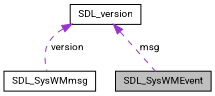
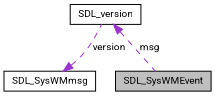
  digraph {
    fontname=Roboto
    node [color=black fillcolor=white fontname=Roboto fontsize=10 shape=record style=filled]
    edge [color=darkorchid3 dir=back fontname=Roboto fontsize=10 labelfontname=Helvetica labelfontsize=10 style=dashed]
    n1 [fillcolor=grey75 fontcolor=black height=0.2 label=SDL_SysWMEvent width=0.4]
    n2 [height=0.2 label=SDL_SysWMmsg width=0.4]
    n3 [height=0.2 label=SDL_version width=0.4]
    n3 -> n1 [label=" msg"]
-   n3 -> n2 [label=" version"]
+   n2 -> n3 [label=" version"]
  }
